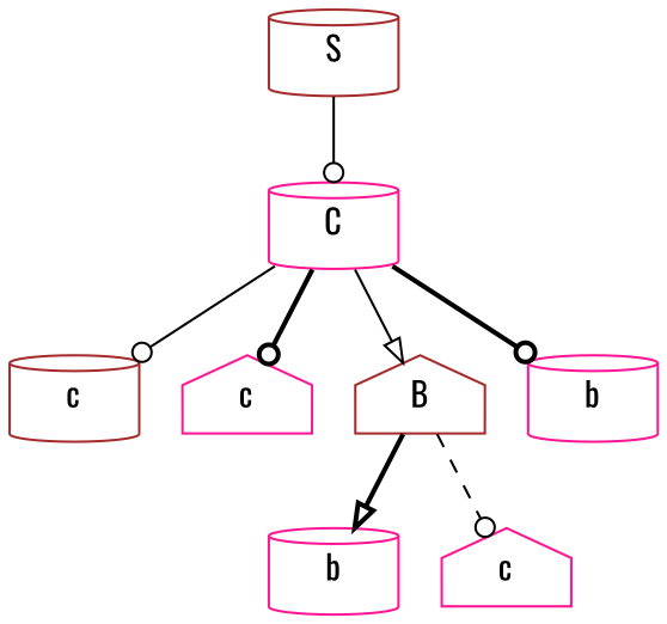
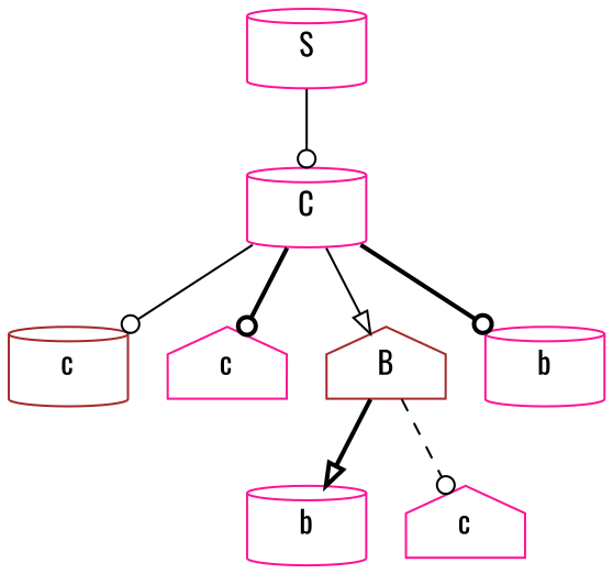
  digraph {
    fontname=Oswald
    node [color=deeppink shape=cylinder fontname=Oswald]
    edge [style=solid arrowhead=odot fontname=Oswald]
-   n1 [label=S color=brown]
+   n1 [label=S]
    n2 [label=C]
    n3 [label=c color=brown]
    n4 [label=c shape=house]
    n5 [label=B color=brown shape=house]
    n6 [label=b]
    n7 [label=b]
    n8 [label=c shape=house]
    n1 -> n2
    n2 -> n3
    n2 -> n4 [style=bold]
    n2 -> n5 [arrowhead=onormal]
    n2 -> n6 [style=bold]
    n5 -> n7 [style=bold arrowhead=onormal]
    n5 -> n8 [style=dashed]
  }
